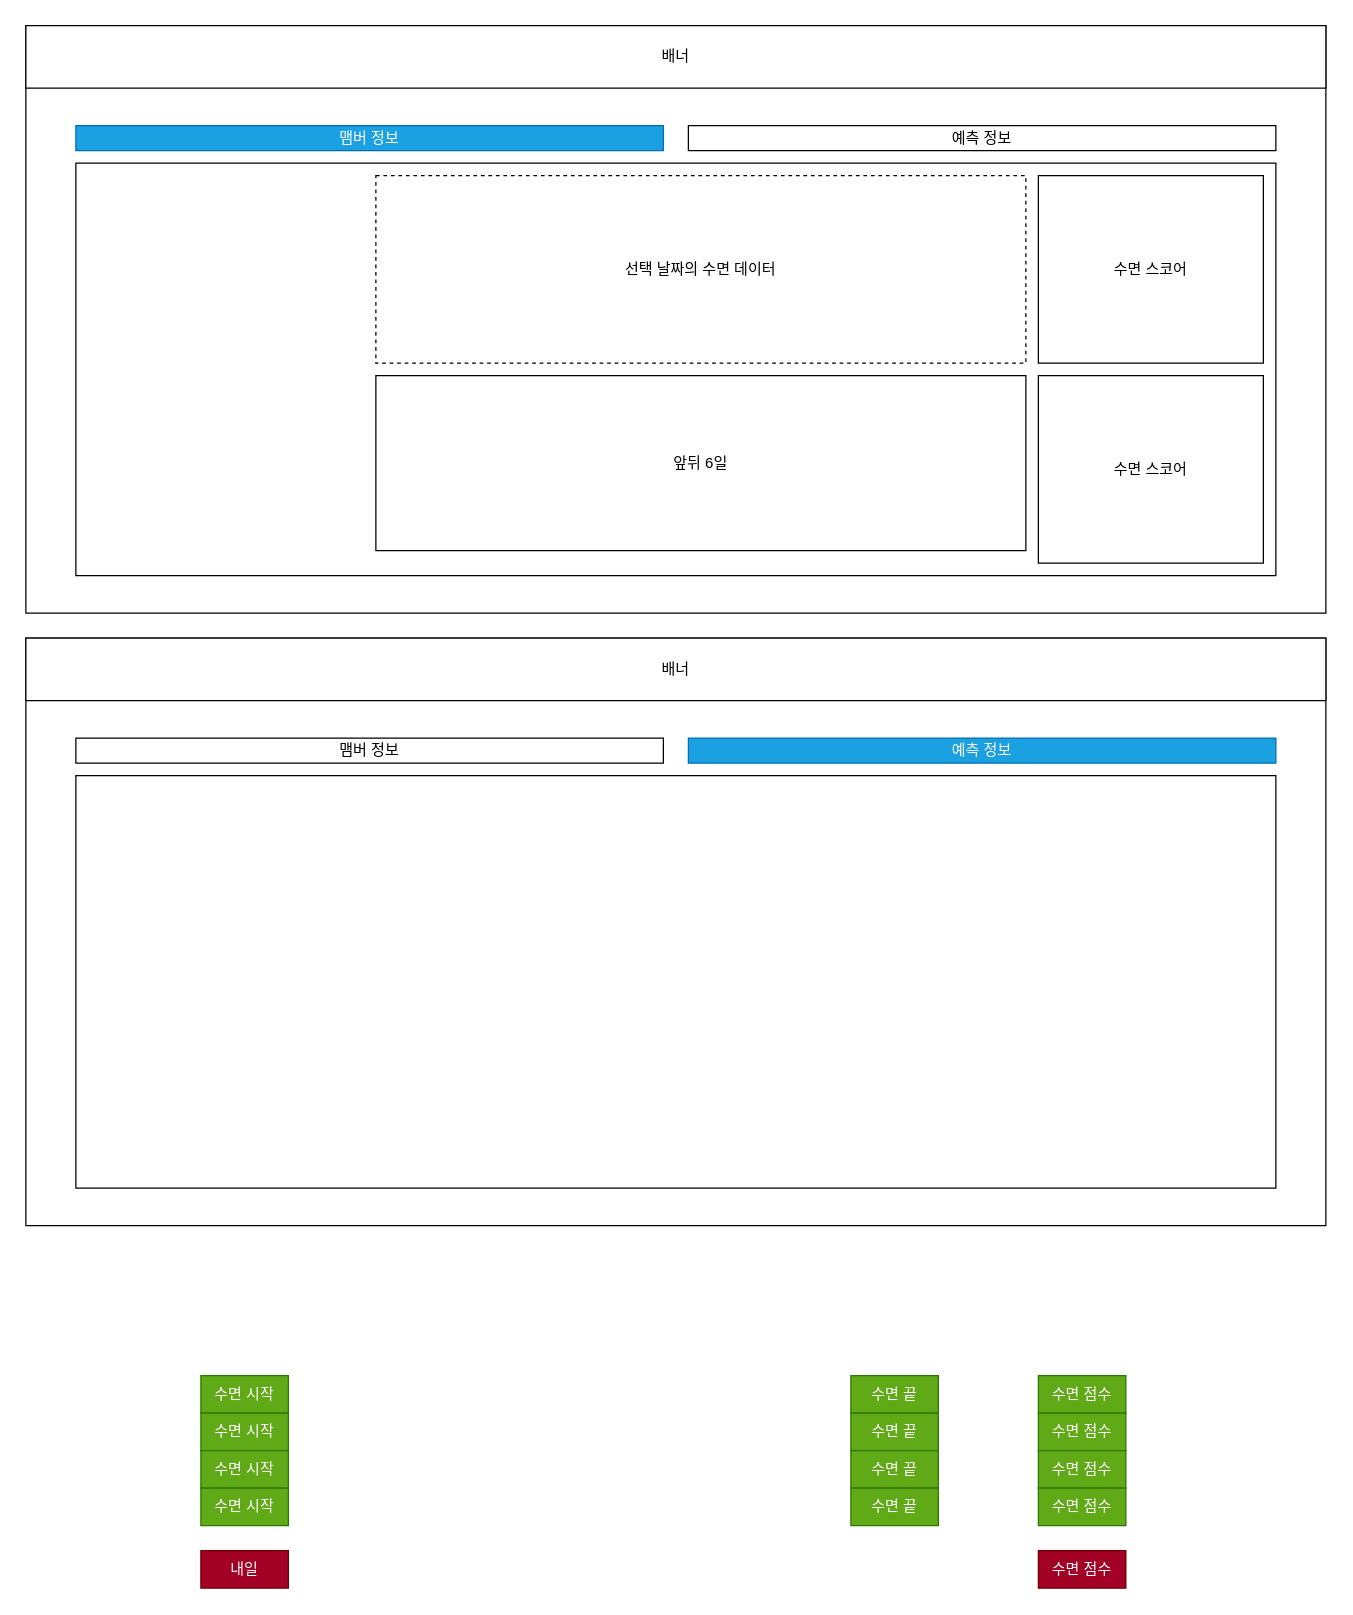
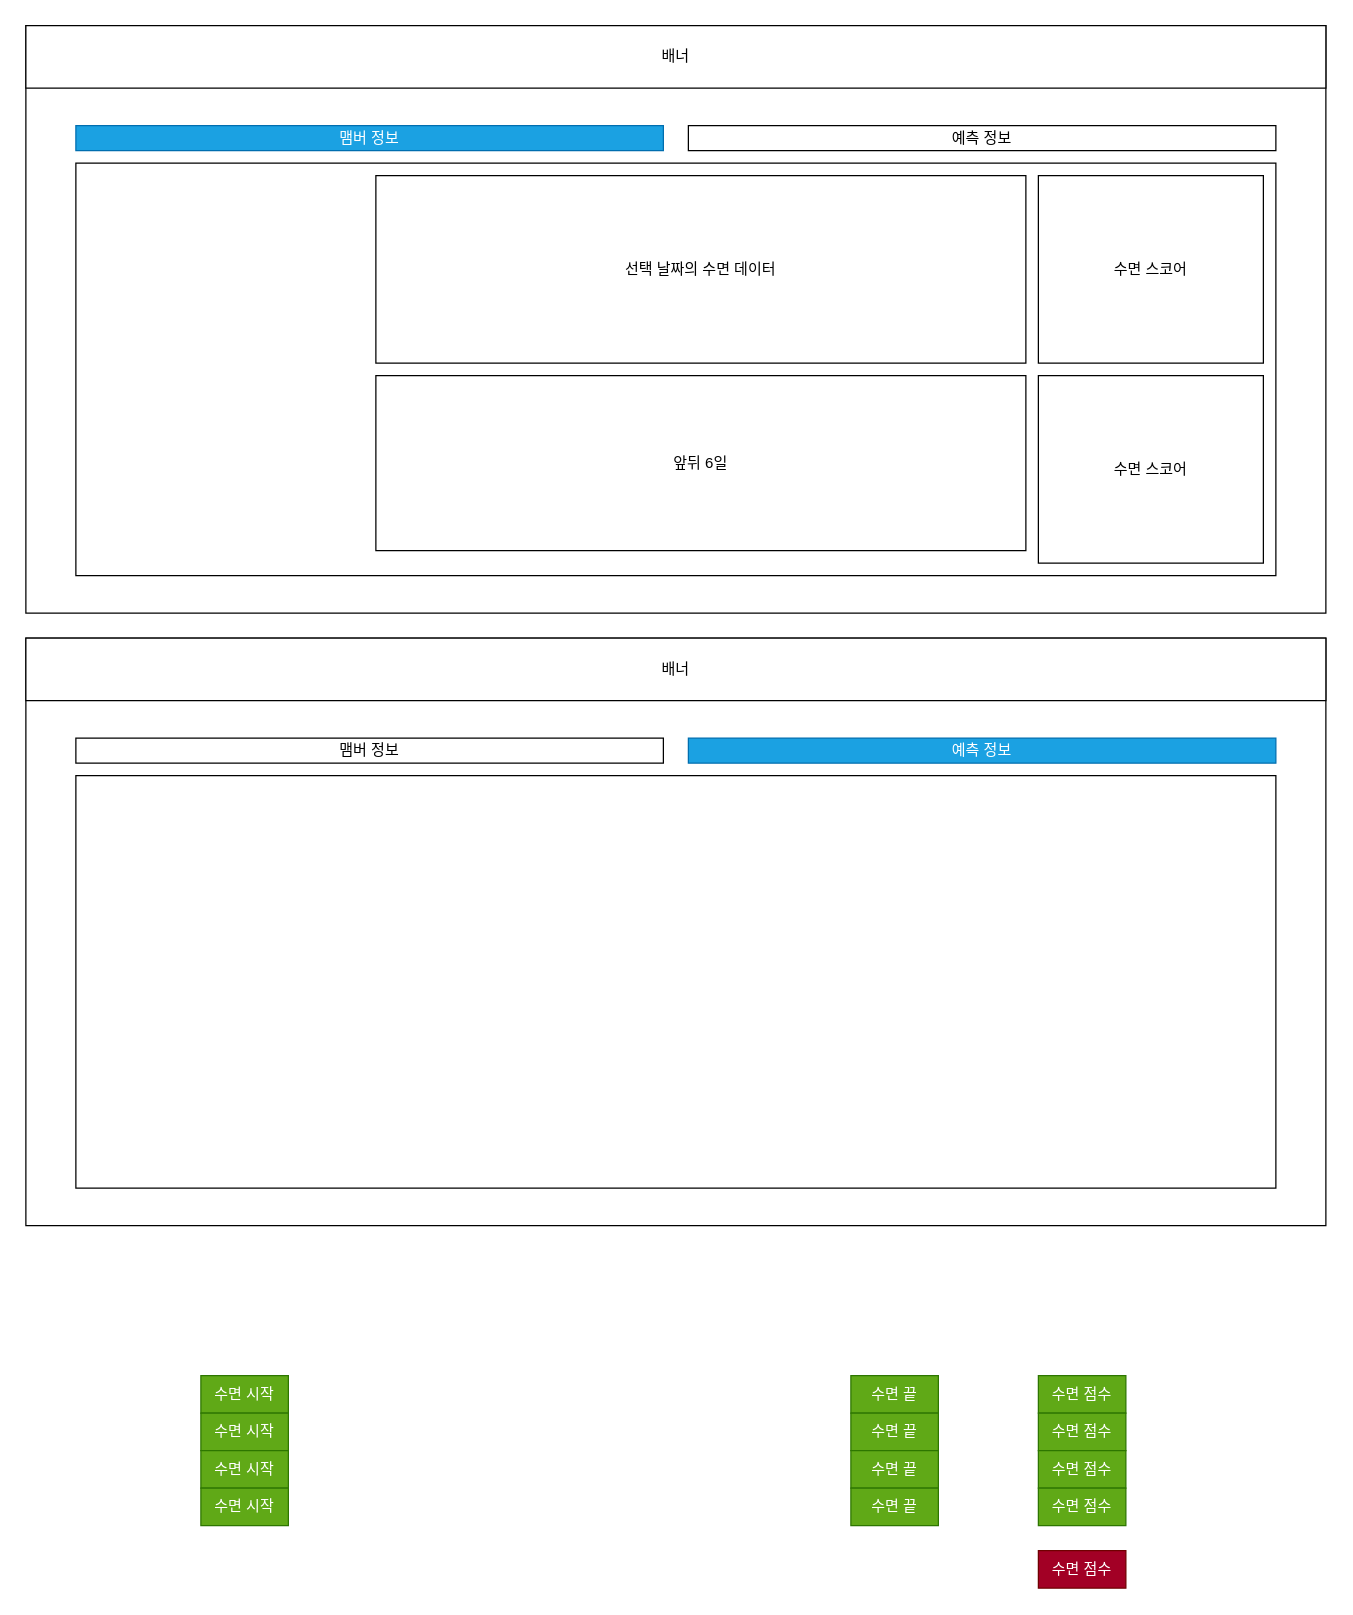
  <mxCell id="0" />
  <mxCell id="1" parent="0" />
  <mxCell id="2" value="" style="rounded=0;whiteSpace=wrap;html=1;" parent="1" vertex="1"><mxGeometry x="20" y="20" width="1040" height="470" as="geometry" /></mxCell>
  <mxCell id="3" value="배너" style="rounded=0;whiteSpace=wrap;html=1;" parent="1" vertex="1"><mxGeometry x="20" y="20" width="1040" height="50" as="geometry" /></mxCell>
  <mxCell id="4" value="" style="rounded=0;whiteSpace=wrap;html=1;" parent="1" vertex="1"><mxGeometry x="60" y="130" width="960" height="330" as="geometry" /></mxCell>
  <mxCell id="5" value="맴버 정보" style="rounded=0;whiteSpace=wrap;html=1;fillColor=#1ba1e2;fontColor=#ffffff;strokeColor=#006EAF;" parent="1" vertex="1"><mxGeometry x="60" y="100" width="470" height="20" as="geometry" /></mxCell>
  <mxCell id="6" value="예측 정보" style="rounded=0;whiteSpace=wrap;html=1;" parent="1" vertex="1"><mxGeometry x="550" y="100" width="470" height="20" as="geometry" /></mxCell>
- <mxCell id="7" value="선택 날짜의 수면 데이터" style="rounded=0;whiteSpace=wrap;html=1;dashed=1;" vertex="1" parent="1"><mxGeometry x="300" y="140" width="520" height="150" as="geometry" /></mxCell>
+ <mxCell id="7" value="선택 날짜의 수면 데이터" style="rounded=0;whiteSpace=wrap;html=1;" vertex="1" parent="1"><mxGeometry x="300" y="140" width="520" height="150" as="geometry" /></mxCell>
  <mxCell id="8" value="수면 스코어" style="rounded=0;whiteSpace=wrap;html=1;" vertex="1" parent="1"><mxGeometry x="830" y="140" width="180" height="150" as="geometry" /></mxCell>
  <mxCell id="9" value="앞뒤 6일" style="rounded=0;whiteSpace=wrap;html=1;" vertex="1" parent="1"><mxGeometry x="300" y="300" width="520" height="140" as="geometry" /></mxCell>
  <mxCell id="10" value="&lt;span&gt;7일 통계&lt;/span&gt;" style="rounded=0;whiteSpace=wrap;html=1;" vertex="1" parent="1"><mxGeometry x="625" y="630" width="180" height="140" as="geometry" /></mxCell>
  <mxCell id="11" value="" style="rounded=0;whiteSpace=wrap;html=1;" vertex="1" parent="1"><mxGeometry x="20" y="510" width="1040" height="470" as="geometry" /></mxCell>
  <mxCell id="12" value="배너" style="rounded=0;whiteSpace=wrap;html=1;" vertex="1" parent="1"><mxGeometry x="20" y="510" width="1040" height="50" as="geometry" /></mxCell>
  <mxCell id="13" value="" style="rounded=0;whiteSpace=wrap;html=1;" vertex="1" parent="1"><mxGeometry x="60" y="620" width="960" height="330" as="geometry" /></mxCell>
  <mxCell id="14" value="맴버 정보" style="rounded=0;whiteSpace=wrap;html=1;" vertex="1" parent="1"><mxGeometry x="60" y="590" width="470" height="20" as="geometry" /></mxCell>
  <mxCell id="15" value="예측 정보" style="rounded=0;whiteSpace=wrap;html=1;fillColor=#1ba1e2;fontColor=#ffffff;strokeColor=#006EAF;" vertex="1" parent="1"><mxGeometry x="550" y="590" width="470" height="20" as="geometry" /></mxCell>
  <mxCell id="16" value="수면 시작" style="text;html=1;strokeColor=#2D7600;fillColor=#60a917;align=center;verticalAlign=middle;whiteSpace=wrap;rounded=0;fontColor=#ffffff;" vertex="1" parent="1"><mxGeometry x="160" y="1100" width="70" height="30" as="geometry" /></mxCell>
  <mxCell id="17" value="수면 끝" style="text;html=1;strokeColor=#2D7600;fillColor=#60a917;align=center;verticalAlign=middle;whiteSpace=wrap;rounded=0;fontColor=#ffffff;" vertex="1" parent="1"><mxGeometry x="680" y="1100" width="70" height="30" as="geometry" /></mxCell>
  <mxCell id="18" value="수면 점수" style="text;html=1;strokeColor=#2D7600;fillColor=#60a917;align=center;verticalAlign=middle;whiteSpace=wrap;rounded=0;fontColor=#ffffff;" vertex="1" parent="1"><mxGeometry x="830" y="1100" width="70" height="30" as="geometry" /></mxCell>
  <mxCell id="19" value="수면 시작" style="text;html=1;strokeColor=#2D7600;fillColor=#60a917;align=center;verticalAlign=middle;whiteSpace=wrap;rounded=0;fontColor=#ffffff;" vertex="1" parent="1"><mxGeometry x="160" y="1130" width="70" height="30" as="geometry" /></mxCell>
  <mxCell id="20" value="수면 끝" style="text;html=1;strokeColor=#2D7600;fillColor=#60a917;align=center;verticalAlign=middle;whiteSpace=wrap;rounded=0;fontColor=#ffffff;" vertex="1" parent="1"><mxGeometry x="680" y="1130" width="70" height="30" as="geometry" /></mxCell>
  <mxCell id="21" value="수면 점수" style="text;html=1;strokeColor=#2D7600;fillColor=#60a917;align=center;verticalAlign=middle;whiteSpace=wrap;rounded=0;fontColor=#ffffff;" vertex="1" parent="1"><mxGeometry x="830" y="1130" width="70" height="30" as="geometry" /></mxCell>
  <mxCell id="22" value="수면 시작" style="text;html=1;strokeColor=#2D7600;fillColor=#60a917;align=center;verticalAlign=middle;whiteSpace=wrap;rounded=0;fontColor=#ffffff;" vertex="1" parent="1"><mxGeometry x="160" y="1160" width="70" height="30" as="geometry" /></mxCell>
  <mxCell id="23" value="수면 끝" style="text;html=1;strokeColor=#2D7600;fillColor=#60a917;align=center;verticalAlign=middle;whiteSpace=wrap;rounded=0;fontColor=#ffffff;" vertex="1" parent="1"><mxGeometry x="680" y="1160" width="70" height="30" as="geometry" /></mxCell>
  <mxCell id="24" value="수면 점수" style="text;html=1;strokeColor=#2D7600;fillColor=#60a917;align=center;verticalAlign=middle;whiteSpace=wrap;rounded=0;fontColor=#ffffff;" vertex="1" parent="1"><mxGeometry x="830" y="1160" width="70" height="30" as="geometry" /></mxCell>
  <mxCell id="25" value="수면 시작" style="text;html=1;strokeColor=#2D7600;fillColor=#60a917;align=center;verticalAlign=middle;whiteSpace=wrap;rounded=0;fontColor=#ffffff;" vertex="1" parent="1"><mxGeometry x="160" y="1190" width="70" height="30" as="geometry" /></mxCell>
  <mxCell id="26" value="수면 끝" style="text;html=1;strokeColor=#2D7600;fillColor=#60a917;align=center;verticalAlign=middle;whiteSpace=wrap;rounded=0;fontColor=#ffffff;" vertex="1" parent="1"><mxGeometry x="680" y="1190" width="70" height="30" as="geometry" /></mxCell>
  <mxCell id="27" value="수면 점수" style="text;html=1;strokeColor=#2D7600;fillColor=#60a917;align=center;verticalAlign=middle;whiteSpace=wrap;rounded=0;fontColor=#ffffff;" vertex="1" parent="1"><mxGeometry x="830" y="1190" width="70" height="30" as="geometry" /></mxCell>
  <mxCell id="28" value="수면 점수" style="text;html=1;strokeColor=#6F0000;fillColor=#a20025;align=center;verticalAlign=middle;whiteSpace=wrap;rounded=0;fontColor=#ffffff;" vertex="1" parent="1"><mxGeometry x="830" y="1240" width="70" height="30" as="geometry" /></mxCell>
- <mxCell id="29" value="내일" style="text;html=1;strokeColor=#6F0000;fillColor=#a20025;align=center;verticalAlign=middle;whiteSpace=wrap;rounded=0;fontColor=#ffffff;" vertex="1" parent="1"><mxGeometry x="160" y="1240" width="70" height="30" as="geometry" /></mxCell>
  <mxCell id="30" value="수면 스코어" style="rounded=0;whiteSpace=wrap;html=1;" vertex="1" parent="1"><mxGeometry x="830" y="300" width="180" height="150" as="geometry" /></mxCell>
